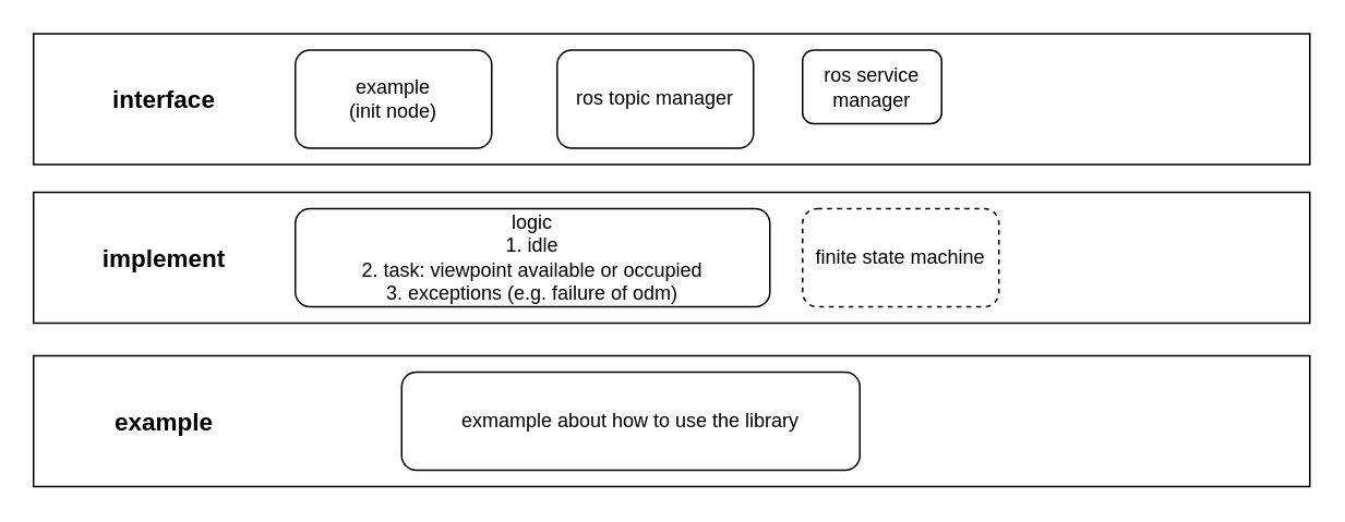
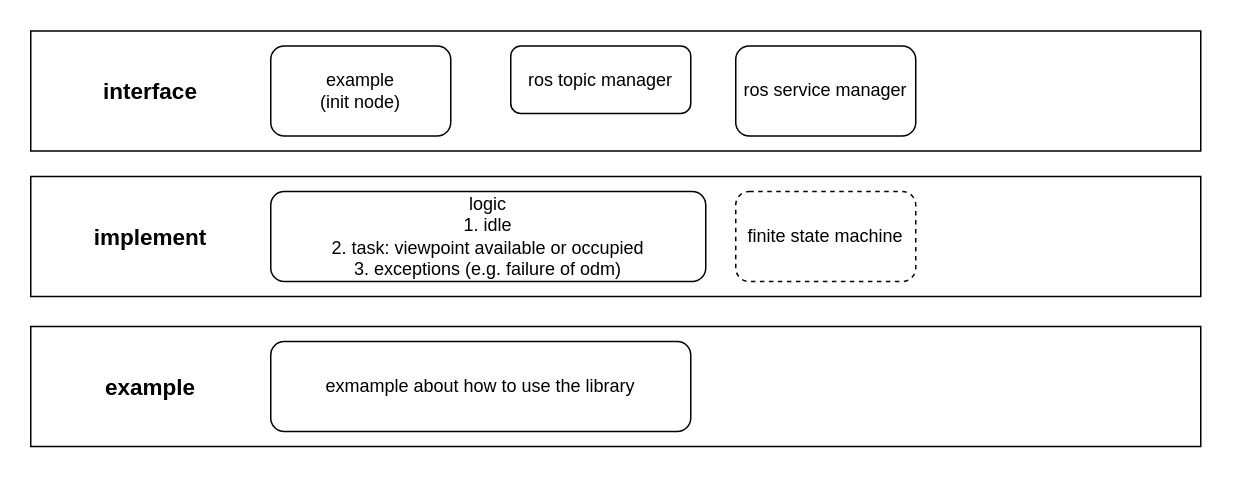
  <mxCell id="0" />
  <mxCell id="1" parent="0" />
  <mxCell id="2" value="" style="rounded=0;whiteSpace=wrap;html=1;fontSize=12;" parent="1" vertex="1"><mxGeometry x="20" y="20" width="780" height="80" as="geometry" /></mxCell>
  <mxCell id="3" value="" style="rounded=0;whiteSpace=wrap;html=1;fontSize=12;" parent="1" vertex="1"><mxGeometry x="20" y="117" width="780" height="80" as="geometry" /></mxCell>
  <mxCell id="4" value="implement" style="text;html=1;strokeColor=none;fillColor=none;align=center;verticalAlign=middle;whiteSpace=wrap;rounded=0;fontSize=15;fontStyle=1" parent="1" vertex="1"><mxGeometry x="20" y="117" width="160" height="80" as="geometry" /></mxCell>
  <mxCell id="5" value="finite state machine" style="rounded=1;whiteSpace=wrap;html=1;fontSize=12;dashed=1;" parent="1" vertex="1"><mxGeometry x="490" y="127" width="120" height="60" as="geometry" /></mxCell>
  <mxCell id="6" value="logic&lt;div&gt;1. idle&lt;/div&gt;&lt;div&gt;2. task: viewpoint available or occupied&lt;/div&gt;&lt;div&gt;3. exceptions (e.g. failure of odm)&lt;/div&gt;" style="rounded=1;whiteSpace=wrap;html=1;fontSize=12;" parent="1" vertex="1"><mxGeometry x="180" y="127" width="290" height="60" as="geometry" /></mxCell>
- <mxCell id="7" value="&lt;span style=&quot;color: rgb(0, 0, 0);&quot;&gt;ros service manager&lt;/span&gt;" style="rounded=1;whiteSpace=wrap;html=1;fontSize=12;" parent="1" vertex="1"><mxGeometry x="490" y="30" width="85" height="45" as="geometry" /></mxCell>
+ <mxCell id="7" value="&lt;span style=&quot;color: rgb(0, 0, 0);&quot;&gt;ros service manager&lt;/span&gt;" style="rounded=1;whiteSpace=wrap;html=1;fontSize=12;" parent="1" vertex="1"><mxGeometry x="490" y="30" width="120" height="60" as="geometry" /></mxCell>
  <mxCell id="8" value="" style="rounded=0;whiteSpace=wrap;html=1;fontSize=12;" parent="1" vertex="1"><mxGeometry x="20" y="217" width="780" height="80" as="geometry" /></mxCell>
  <mxCell id="9" value="example" style="text;html=1;strokeColor=none;fillColor=none;align=center;verticalAlign=middle;whiteSpace=wrap;rounded=0;fontSize=15;fontStyle=1" parent="1" vertex="1"><mxGeometry x="20" y="217" width="160" height="80" as="geometry" /></mxCell>
- <mxCell id="10" value="exmample about how to use the library" style="rounded=1;whiteSpace=wrap;html=1;fontSize=12;" parent="1" vertex="1"><mxGeometry x="245" y="227" width="280" height="60" as="geometry" /></mxCell>
+ <mxCell id="10" value="exmample about how to use the library" style="rounded=1;whiteSpace=wrap;html=1;fontSize=12;" parent="1" vertex="1"><mxGeometry x="180" y="227" width="280" height="60" as="geometry" /></mxCell>
  <mxCell id="11" value="interface" style="text;html=1;strokeColor=none;fillColor=none;align=center;verticalAlign=middle;whiteSpace=wrap;rounded=0;fontSize=15;fontStyle=1" parent="1" vertex="1"><mxGeometry x="20" y="20" width="160" height="80" as="geometry" /></mxCell>
  <mxCell id="12" value="example&lt;div&gt;(init node)&lt;/div&gt;" style="rounded=1;whiteSpace=wrap;html=1;fontSize=12;" parent="1" vertex="1"><mxGeometry x="180" y="30" width="120" height="60" as="geometry" /></mxCell>
- <mxCell id="13" value="ros topic manager" style="rounded=1;whiteSpace=wrap;html=1;fontSize=12;" parent="1" vertex="1"><mxGeometry x="340" y="30" width="120" height="60" as="geometry" /></mxCell>
+ <mxCell id="13" value="ros topic manager" style="rounded=1;whiteSpace=wrap;html=1;fontSize=12;" parent="1" vertex="1"><mxGeometry x="340" y="30" width="120" height="45" as="geometry" /></mxCell>
